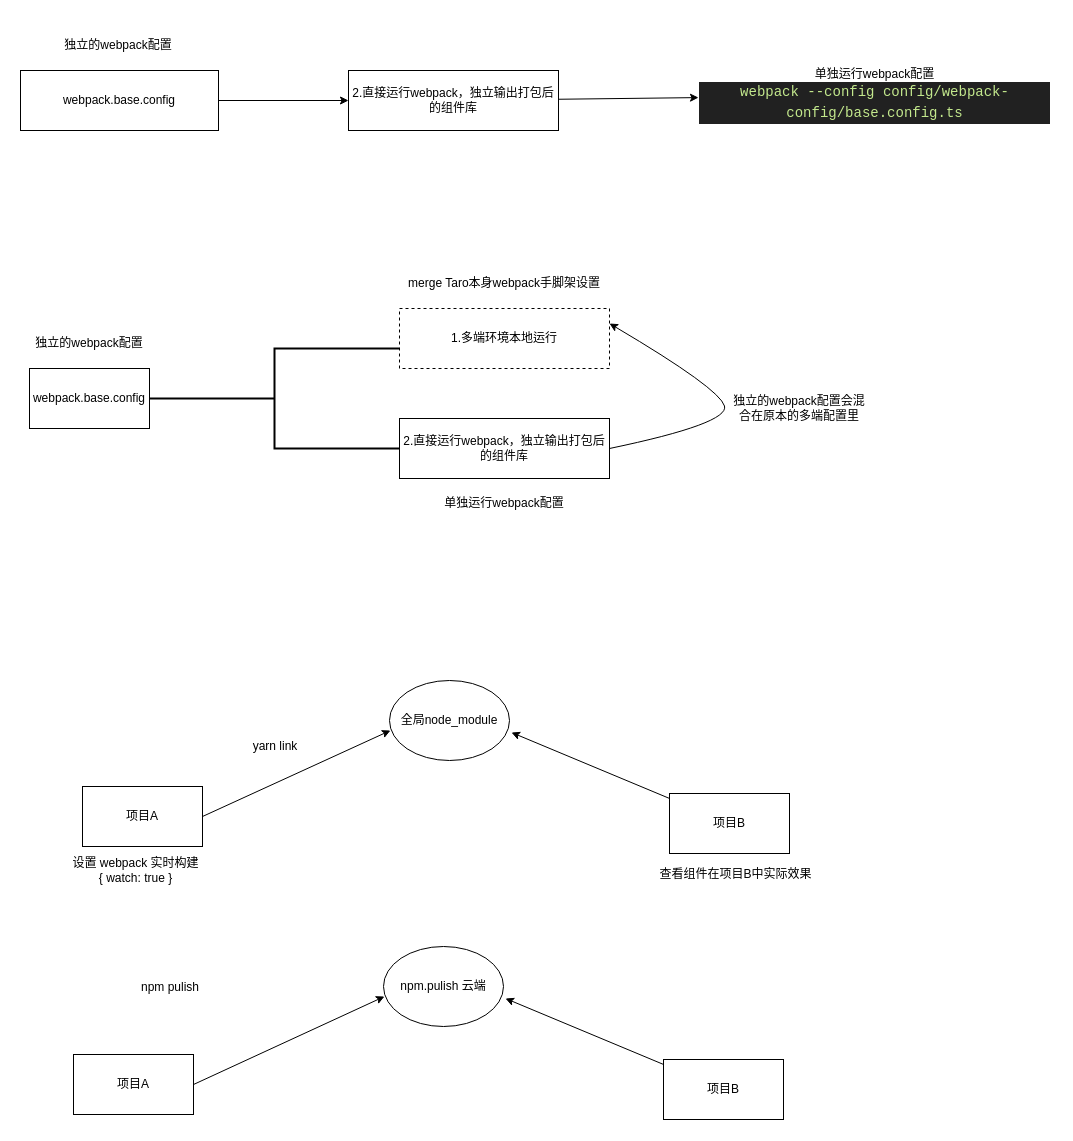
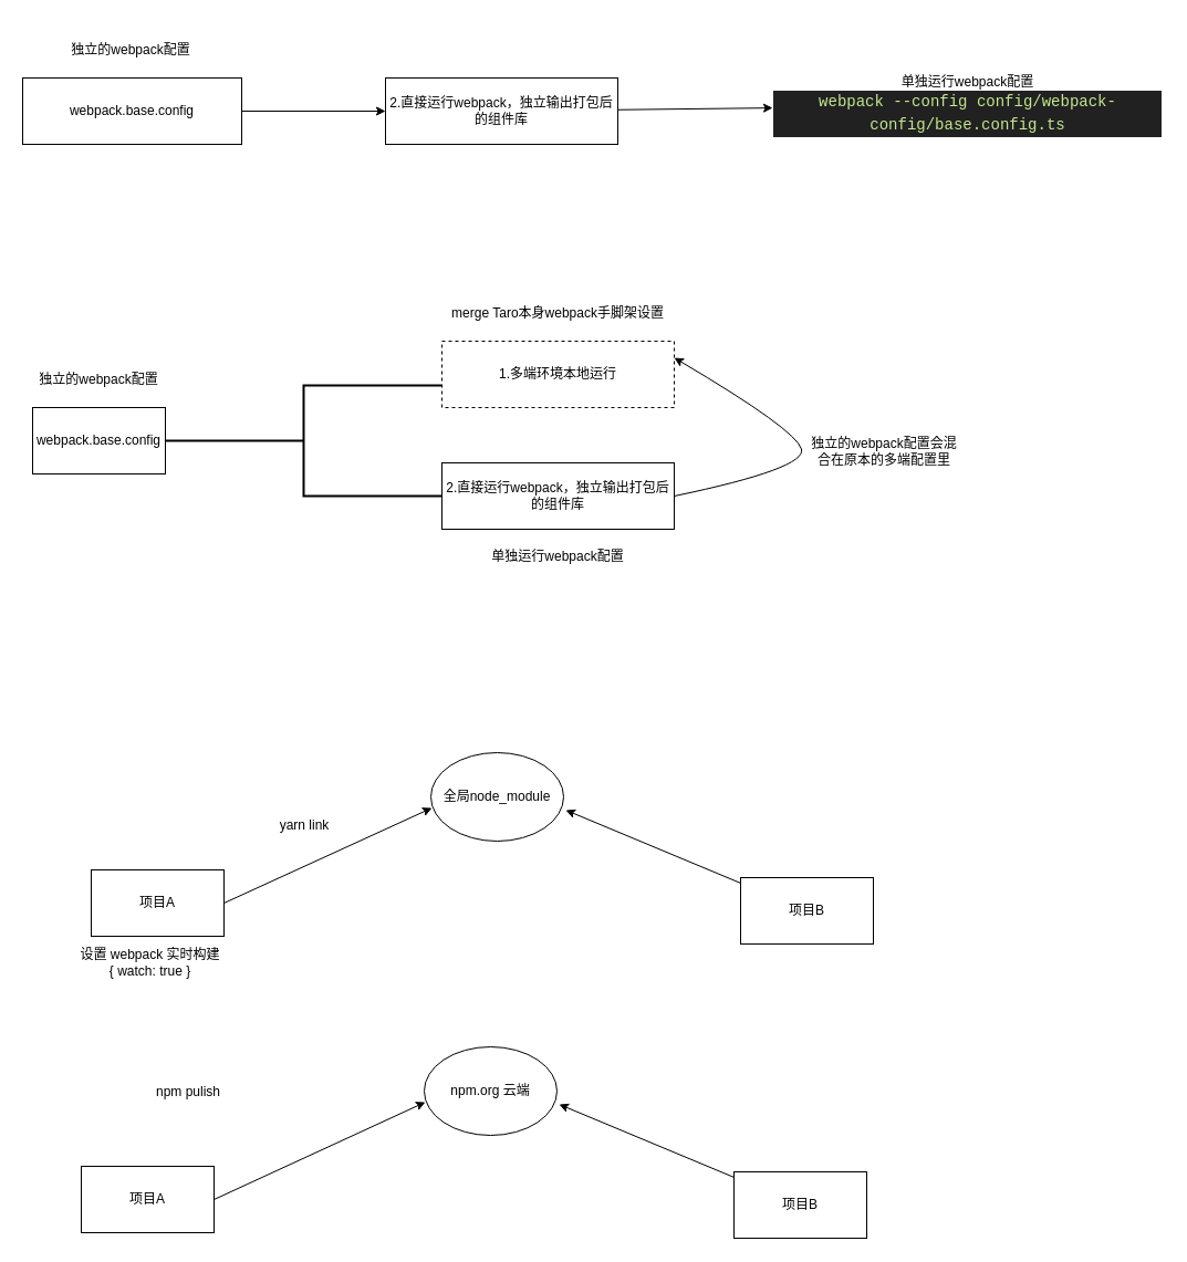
  <mxCell id="0" />
  <mxCell id="1" parent="0" />
  <mxCell id="2" value="webpack.base.config" style="rounded=0;whiteSpace=wrap;html=1;" parent="1" vertex="1"><mxGeometry x="29" y="368" width="120" height="60" as="geometry" /></mxCell>
  <mxCell id="3" value="" style="strokeWidth=2;html=1;shape=mxgraph.flowchart.annotation_2;align=left;labelPosition=right;pointerEvents=1;" parent="1" vertex="1"><mxGeometry x="149" y="348" width="250" height="100" as="geometry" /></mxCell>
  <mxCell id="4" value="1.多端环境本地运行" style="rounded=0;whiteSpace=wrap;html=1;dashed=1;" parent="1" vertex="1"><mxGeometry x="399" y="308" width="210" height="60" as="geometry" /></mxCell>
  <mxCell id="5" value="2.直接运行webpack，独立输出打包后的组件库" style="rounded=0;whiteSpace=wrap;html=1;" parent="1" vertex="1"><mxGeometry x="399" y="418" width="210" height="60" as="geometry" /></mxCell>
  <mxCell id="6" value="独立的webpack配置" style="text;html=1;strokeColor=none;fillColor=none;align=center;verticalAlign=middle;whiteSpace=wrap;rounded=0;" parent="1" vertex="1"><mxGeometry x="29" y="318" width="120" height="50" as="geometry" /></mxCell>
  <mxCell id="7" value="merge Taro本身webpack手脚架设置" style="text;html=1;strokeColor=none;fillColor=none;align=center;verticalAlign=middle;whiteSpace=wrap;rounded=0;" parent="1" vertex="1"><mxGeometry x="399" y="258" width="210" height="50" as="geometry" /></mxCell>
  <mxCell id="8" value="单独运行webpack配置" style="text;html=1;strokeColor=none;fillColor=none;align=center;verticalAlign=middle;whiteSpace=wrap;rounded=0;" parent="1" vertex="1"><mxGeometry x="399" y="478" width="210" height="50" as="geometry" /></mxCell>
  <mxCell id="9" value="" style="curved=1;endArrow=classic;html=1;exitX=1;exitY=0.5;exitDx=0;exitDy=0;entryX=1;entryY=0.25;entryDx=0;entryDy=0;" parent="1" source="5" target="4" edge="1"><mxGeometry width="50" height="50" relative="1" as="geometry"><mxPoint x="679" y="423" as="sourcePoint" /><mxPoint x="729" y="373" as="targetPoint" /><Array as="points"><mxPoint x="729" y="423" /><mxPoint x="719" y="388" /></Array></mxGeometry></mxCell>
  <mxCell id="10" value="独立的webpack配置会混合在原本的多端配置里" style="text;html=1;strokeColor=none;fillColor=none;align=center;verticalAlign=middle;whiteSpace=wrap;rounded=0;" parent="1" vertex="1"><mxGeometry x="729" y="388" width="140" height="40" as="geometry" /></mxCell>
  <mxCell id="11" style="edgeStyle=none;html=1;exitX=1;exitY=0.5;exitDx=0;exitDy=0;entryX=0.008;entryY=0.625;entryDx=0;entryDy=0;entryPerimeter=0;" parent="1" source="12" target="13" edge="1"><mxGeometry relative="1" as="geometry" /></mxCell>
  <mxCell id="12" value="项目A" style="rounded=0;whiteSpace=wrap;html=1;" parent="1" vertex="1"><mxGeometry x="82" y="786" width="120" height="60" as="geometry" /></mxCell>
  <mxCell id="13" value="全局node_module" style="ellipse;whiteSpace=wrap;html=1;" parent="1" vertex="1"><mxGeometry x="389" y="680" width="120" height="80" as="geometry" /></mxCell>
  <mxCell id="14" value="yarn link" style="text;html=1;strokeColor=none;fillColor=none;align=center;verticalAlign=middle;whiteSpace=wrap;rounded=0;" parent="1" vertex="1"><mxGeometry x="245" y="731" width="60" height="30" as="geometry" /></mxCell>
  <mxCell id="15" style="edgeStyle=none;html=1;" parent="1" source="16" edge="1"><mxGeometry relative="1" as="geometry"><mxPoint x="511" y="732" as="targetPoint" /></mxGeometry></mxCell>
  <mxCell id="16" value="项目B" style="rounded=0;whiteSpace=wrap;html=1;" parent="1" vertex="1"><mxGeometry x="669" y="793" width="120" height="60" as="geometry" /></mxCell>
  <mxCell id="17" value="设置 webpack 实时构建&lt;br&gt;{ watch: true }" style="text;html=1;strokeColor=none;fillColor=none;align=center;verticalAlign=middle;whiteSpace=wrap;rounded=0;" parent="1" vertex="1"><mxGeometry x="59" y="855" width="153" height="30" as="geometry" /></mxCell>
- <mxCell id="18" value="查看组件在项目B中实际效果" style="text;html=1;strokeColor=none;fillColor=none;align=center;verticalAlign=middle;whiteSpace=wrap;rounded=0;" parent="1" vertex="1"><mxGeometry x="652" y="859" width="167" height="30" as="geometry" /></mxCell>
  <mxCell id="19" style="edgeStyle=none;html=1;exitX=1;exitY=0.5;exitDx=0;exitDy=0;entryX=0.008;entryY=0.625;entryDx=0;entryDy=0;entryPerimeter=0;" parent="1" source="20" target="21" edge="1"><mxGeometry relative="1" as="geometry" /></mxCell>
  <mxCell id="20" value="项目A" style="rounded=0;whiteSpace=wrap;html=1;" parent="1" vertex="1"><mxGeometry x="73" y="1054" width="120" height="60" as="geometry" /></mxCell>
- <mxCell id="21" value="npm.pulish 云端" style="ellipse;whiteSpace=wrap;html=1;" parent="1" vertex="1"><mxGeometry x="383" y="946" width="120" height="80" as="geometry" /></mxCell>
+ <mxCell id="21" value="npm.org 云端" style="ellipse;whiteSpace=wrap;html=1;" parent="1" vertex="1"><mxGeometry x="383" y="946" width="120" height="80" as="geometry" /></mxCell>
  <mxCell id="22" value="npm pulish" style="text;html=1;strokeColor=none;fillColor=none;align=center;verticalAlign=middle;whiteSpace=wrap;rounded=0;" parent="1" vertex="1"><mxGeometry x="116" y="972" width="108" height="30" as="geometry" /></mxCell>
  <mxCell id="23" style="edgeStyle=none;html=1;" parent="1" source="24" edge="1"><mxGeometry relative="1" as="geometry"><mxPoint x="505" y="998" as="targetPoint" /></mxGeometry></mxCell>
  <mxCell id="24" value="项目B" style="rounded=0;whiteSpace=wrap;html=1;" parent="1" vertex="1"><mxGeometry x="663" y="1059" width="120" height="60" as="geometry" /></mxCell>
  <mxCell id="25" style="edgeStyle=none;html=1;entryX=0;entryY=0.5;entryDx=0;entryDy=0;" edge="1" parent="1" source="26" target="28"><mxGeometry relative="1" as="geometry"><mxPoint x="347" y="92" as="targetPoint" /></mxGeometry></mxCell>
  <mxCell id="26" value="webpack.base.config" style="rounded=0;whiteSpace=wrap;html=1;" vertex="1" parent="1"><mxGeometry x="20" y="70" width="198" height="60" as="geometry" /></mxCell>
  <mxCell id="27" style="edgeStyle=none;html=1;" edge="1" parent="1" source="28" target="30"><mxGeometry relative="1" as="geometry" /></mxCell>
  <mxCell id="28" value="2.直接运行webpack，独立输出打包后的组件库" style="rounded=0;whiteSpace=wrap;html=1;" vertex="1" parent="1"><mxGeometry x="348" y="70" width="210" height="60" as="geometry" /></mxCell>
  <mxCell id="29" value="独立的webpack配置" style="text;html=1;strokeColor=none;fillColor=none;align=center;verticalAlign=middle;whiteSpace=wrap;rounded=0;" vertex="1" parent="1"><mxGeometry x="58" y="20" width="120" height="50" as="geometry" /></mxCell>
  <mxCell id="30" value="单独运行webpack配置&lt;br&gt;&lt;div style=&quot;color: rgb(238, 255, 255); background-color: rgb(33, 33, 33); font-family: Menlo, Monaco, &amp;quot;Courier New&amp;quot;, monospace; font-size: 14px; line-height: 21px;&quot;&gt;&lt;span style=&quot;color: #c3e88d;&quot;&gt;webpack --config config/webpack-config/base.config.ts&lt;/span&gt;&lt;/div&gt;" style="text;html=1;strokeColor=none;fillColor=none;align=center;verticalAlign=middle;whiteSpace=wrap;rounded=0;" vertex="1" parent="1"><mxGeometry x="698" y="70" width="353" height="50" as="geometry" /></mxCell>
